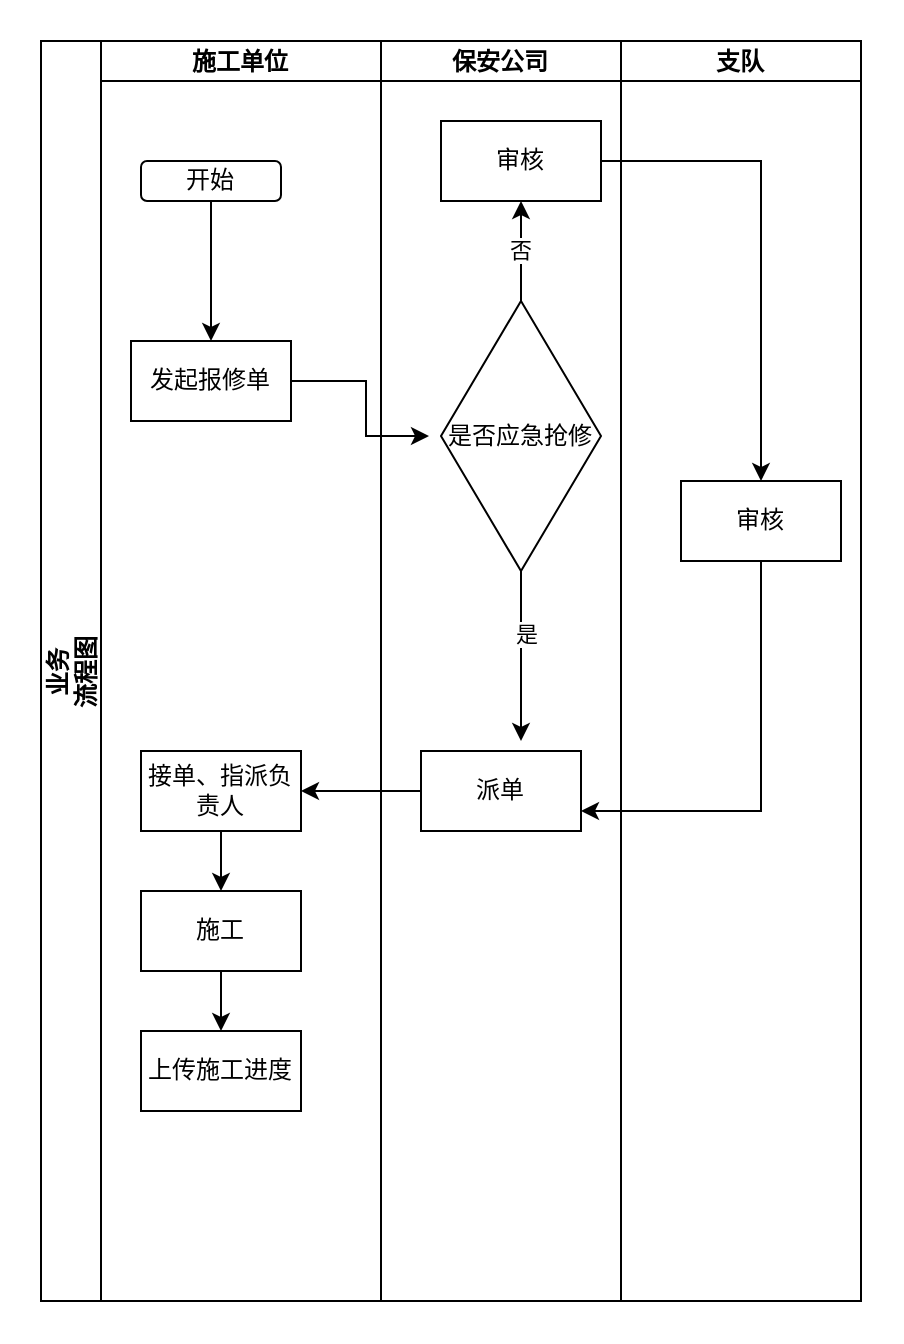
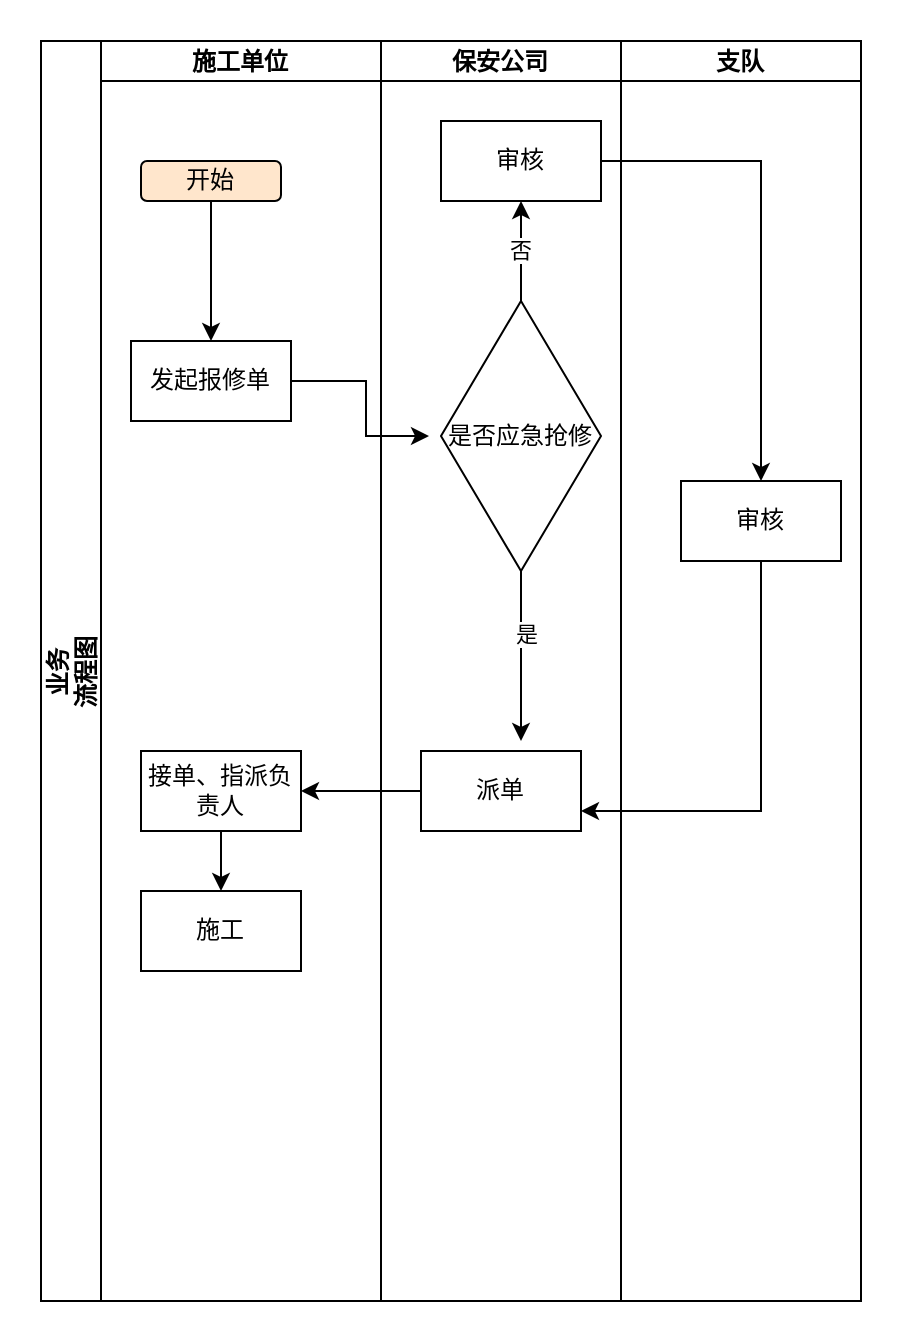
  <mxCell id="0" />
  <mxCell id="1" parent="0" />
  <mxCell id="2" value="业务&#10;流程图" style="swimlane;childLayout=stackLayout;resizeParent=1;resizeParentMax=0;startSize=30;horizontal=0;horizontalStack=1;" parent="1" vertex="1"><mxGeometry x="20" y="20" width="410" height="630" as="geometry"><mxRectangle x="110" y="230" width="40" height="60" as="alternateBounds" /></mxGeometry></mxCell>
  <mxCell id="3" style="edgeStyle=orthogonalEdgeStyle;rounded=0;orthogonalLoop=1;jettySize=auto;html=1;entryX=1;entryY=0.5;entryDx=0;entryDy=0;" parent="2" source="15" target="9" edge="1"><mxGeometry relative="1" as="geometry" /></mxCell>
  <mxCell id="4" value="施工单位" style="swimlane;startSize=20;" parent="2" vertex="1"><mxGeometry x="30" width="140" height="630" as="geometry" /></mxCell>
  <mxCell id="5" style="edgeStyle=orthogonalEdgeStyle;rounded=0;orthogonalLoop=1;jettySize=auto;html=1;exitX=0.5;exitY=1;exitDx=0;exitDy=0;entryX=0.5;entryY=0;entryDx=0;entryDy=0;" parent="4" source="6" target="7" edge="1"><mxGeometry relative="1" as="geometry" /></mxCell>
- <mxCell id="6" value="开始" style="rounded=1;whiteSpace=wrap;html=1;" parent="4" vertex="1"><mxGeometry x="20" y="60" width="70" height="20" as="geometry" /></mxCell>
+ <mxCell id="6" value="开始" style="rounded=1;whiteSpace=wrap;html=1;fillColor=#ffe6cc;" parent="4" vertex="1"><mxGeometry x="20" y="60" width="70" height="20" as="geometry" /></mxCell>
  <mxCell id="7" value="发起报修单" style="rounded=0;whiteSpace=wrap;html=1;" parent="4" vertex="1"><mxGeometry x="15" y="150" width="80" height="40" as="geometry" /></mxCell>
  <mxCell id="8" style="edgeStyle=orthogonalEdgeStyle;rounded=0;orthogonalLoop=1;jettySize=auto;html=1;exitX=0.5;exitY=1;exitDx=0;exitDy=0;entryX=0.5;entryY=0;entryDx=0;entryDy=0;" parent="4" source="9" target="11" edge="1"><mxGeometry relative="1" as="geometry" /></mxCell>
  <mxCell id="9" value="接单、指派负责人" style="rounded=0;whiteSpace=wrap;html=1;" parent="4" vertex="1"><mxGeometry x="20" y="355" width="80" height="40" as="geometry" /></mxCell>
- <mxCell id="10" style="edgeStyle=orthogonalEdgeStyle;rounded=0;orthogonalLoop=1;jettySize=auto;html=1;exitX=0.5;exitY=1;exitDx=0;exitDy=0;entryX=0.5;entryY=0;entryDx=0;entryDy=0;" parent="4" source="11" target="12" edge="1"><mxGeometry relative="1" as="geometry" /></mxCell>
  <mxCell id="11" value="施工" style="rounded=0;whiteSpace=wrap;html=1;" parent="4" vertex="1"><mxGeometry x="20" y="425" width="80" height="40" as="geometry" /></mxCell>
- <mxCell id="12" value="上传施工进度" style="rounded=0;whiteSpace=wrap;html=1;" parent="4" vertex="1"><mxGeometry x="20" y="495" width="80" height="40" as="geometry" /></mxCell>
  <mxCell id="13" value="保安公司" style="swimlane;startSize=20;" parent="2" vertex="1"><mxGeometry x="170" width="120" height="630" as="geometry" /></mxCell>
  <mxCell id="14" value="审核" style="rounded=0;whiteSpace=wrap;html=1;" parent="13" vertex="1"><mxGeometry x="30" y="40" width="80" height="40" as="geometry" /></mxCell>
  <mxCell id="15" value="派单" style="rounded=0;whiteSpace=wrap;html=1;" parent="13" vertex="1"><mxGeometry x="20" y="355" width="80" height="40" as="geometry" /></mxCell>
  <mxCell id="16" value="否" style="edgeStyle=orthogonalEdgeStyle;rounded=0;orthogonalLoop=1;jettySize=auto;html=1;exitX=0.5;exitY=0;exitDx=0;exitDy=0;entryX=0.5;entryY=1;entryDx=0;entryDy=0;" edge="1" parent="13" source="19" target="14"><mxGeometry relative="1" as="geometry" /></mxCell>
  <mxCell id="17" style="edgeStyle=orthogonalEdgeStyle;rounded=0;orthogonalLoop=1;jettySize=auto;html=1;exitX=0.5;exitY=1;exitDx=0;exitDy=0;" edge="1" parent="13" source="19"><mxGeometry relative="1" as="geometry"><mxPoint x="70" y="350" as="targetPoint" /></mxGeometry></mxCell>
  <mxCell id="18" value="是" style="edgeLabel;html=1;align=center;verticalAlign=middle;resizable=0;points=[];" vertex="1" connectable="0" parent="17"><mxGeometry x="-0.286" y="2" relative="1" as="geometry"><mxPoint as="offset" /></mxGeometry></mxCell>
  <mxCell id="19" value="是否应急抢修" style="rhombus;whiteSpace=wrap;html=1;" vertex="1" parent="13"><mxGeometry x="30" y="130" width="80" height="135" as="geometry" /></mxCell>
  <mxCell id="20" value="支队" style="swimlane;startSize=20;" parent="2" vertex="1"><mxGeometry x="290" width="120" height="630" as="geometry" /></mxCell>
  <mxCell id="21" value="审核" style="rounded=0;whiteSpace=wrap;html=1;" parent="20" vertex="1"><mxGeometry x="30" y="220" width="80" height="40" as="geometry" /></mxCell>
  <mxCell id="22" style="edgeStyle=orthogonalEdgeStyle;rounded=0;orthogonalLoop=1;jettySize=auto;html=1;entryX=-0.075;entryY=0.5;entryDx=0;entryDy=0;entryPerimeter=0;" parent="2" source="7" target="19" edge="1"><mxGeometry relative="1" as="geometry" /></mxCell>
  <mxCell id="23" style="edgeStyle=orthogonalEdgeStyle;rounded=0;orthogonalLoop=1;jettySize=auto;html=1;entryX=1;entryY=0.75;entryDx=0;entryDy=0;exitX=0.5;exitY=1;exitDx=0;exitDy=0;" edge="1" parent="2" source="21" target="15"><mxGeometry relative="1" as="geometry"><Array as="points"><mxPoint x="360" y="385" /></Array></mxGeometry></mxCell>
  <mxCell id="24" style="edgeStyle=orthogonalEdgeStyle;rounded=0;orthogonalLoop=1;jettySize=auto;html=1;exitX=1;exitY=0.5;exitDx=0;exitDy=0;" edge="1" parent="2" source="14" target="21"><mxGeometry relative="1" as="geometry" /></mxCell>
